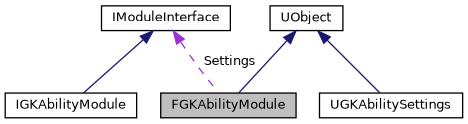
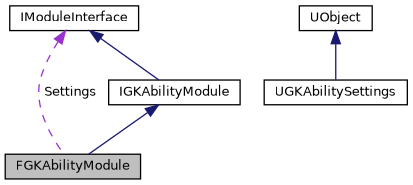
  digraph {
    node [color=black fillcolor=white fontname=Helvetica fontsize=10 shape=record style=filled]
    edge [color=midnightblue dir=back fontname=Helvetica fontsize=10 labelfontname=Helvetica labelfontsize=10 style=solid]
    n1 [fillcolor=grey75 fontcolor=black height=0.2 label=FGKAbilityModule width=0.4]
    n2 [height=0.2 label=IGKAbilityModule width=0.4]
    n3 [height=0.2 label=IModuleInterface width=0.4]
    n4 [height=0.2 label=UGKAbilitySettings width=0.4]
    n5 [height=0.2 label=UObject width=0.4]
-   n5 -> n1
+   n2 -> n1
    n3 -> n1 [color=darkorchid3 label=" Settings" style=dashed]
    n3 -> n2
    n5 -> n4
  }
